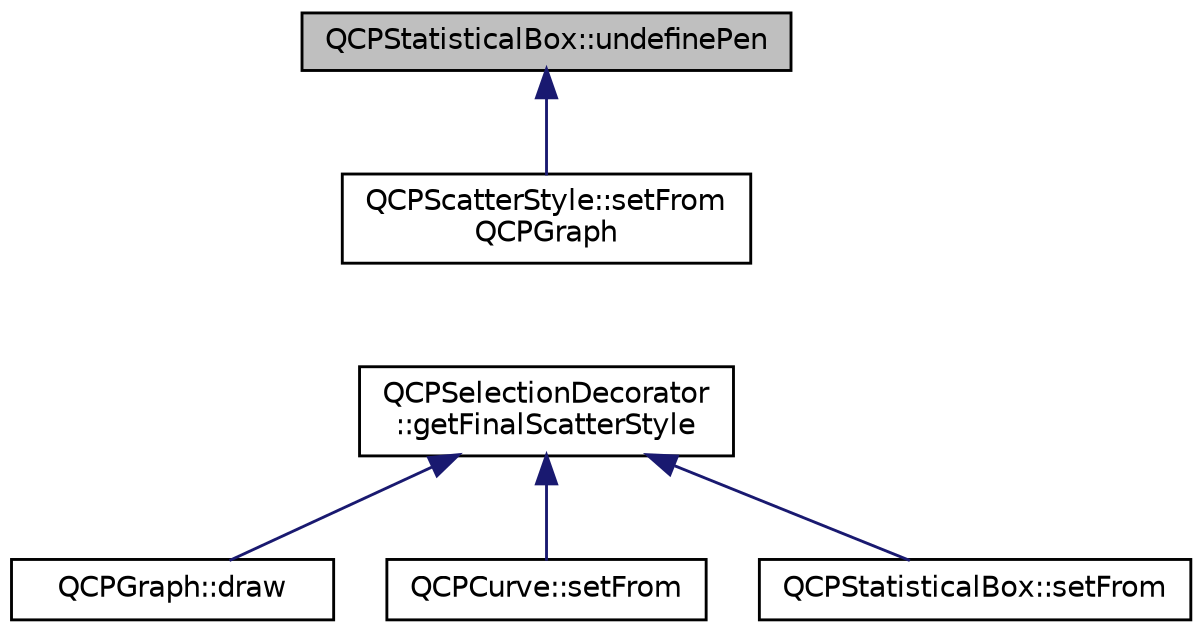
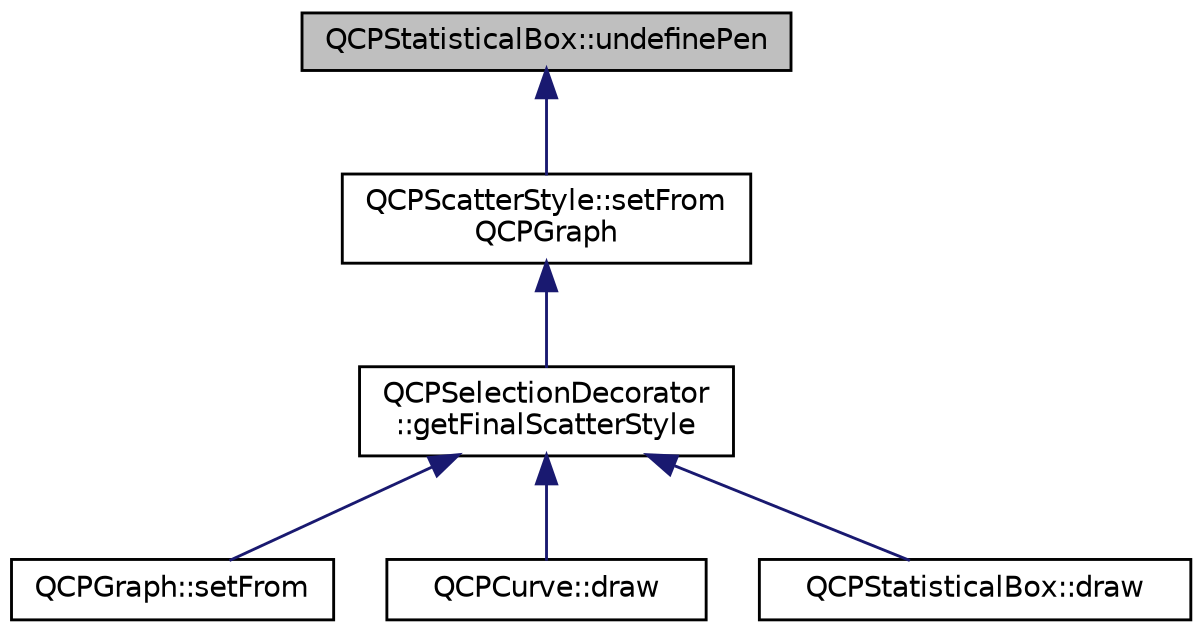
  digraph {
    rankdir=TB
    node [color=black fillcolor=white fontname=Helvetica fontsize=10 shape=record style=filled]
    edge [color=midnightblue dir=back fontname=Helvetica fontsize=10 labelfontname=Helvetica labelfontsize=10 style=solid]
    n1 [fillcolor=grey75 fontcolor=black height=0.2 label="QCPStatisticalBox::undefinePen" width=0.4]
    n2 [height=0.2 label="QCPScatterStyle::setFrom\lQCPGraph" width=0.4]
    n3 [height=0.2 label="QCPSelectionDecorator\l::getFinalScatterStyle" width=0.4]
-   n4 [height=0.2 label="QCPGraph::draw" width=0.4]
-   n5 [height=0.2 label="QCPCurve::setFrom" width=0.4]
-   n6 [height=0.2 label="QCPStatisticalBox::setFrom" width=0.4]
+   n4 [height=0.2 label="QCPGraph::setFrom" width=0.4]
+   n5 [height=0.2 label="QCPCurve::draw" width=0.4]
+   n6 [height=0.2 label="QCPStatisticalBox::draw" width=0.4]
    n1 -> n2
+   n2 -> n3
    n3 -> n4
    n3 -> n5
    n3 -> n6
  }
